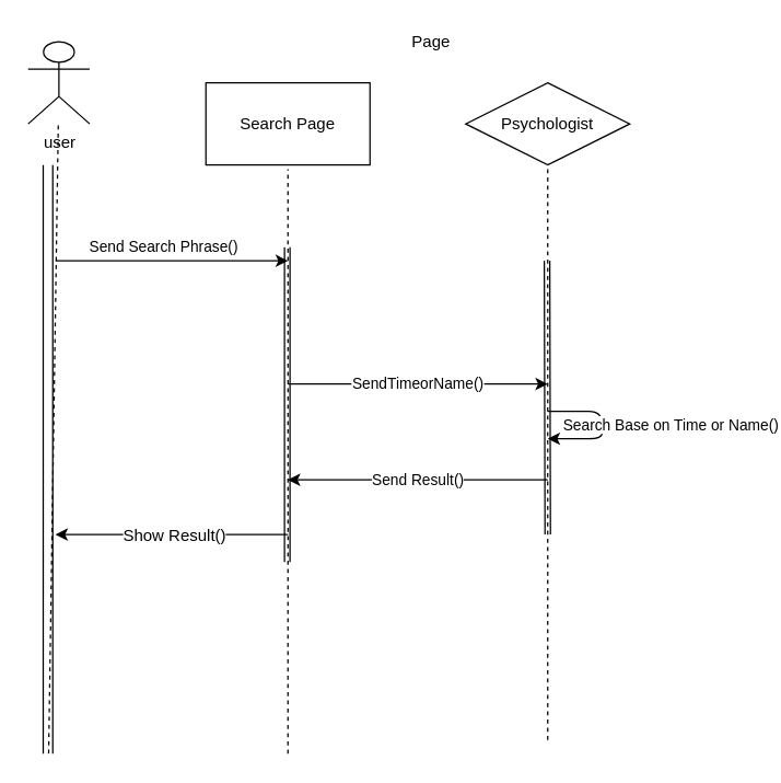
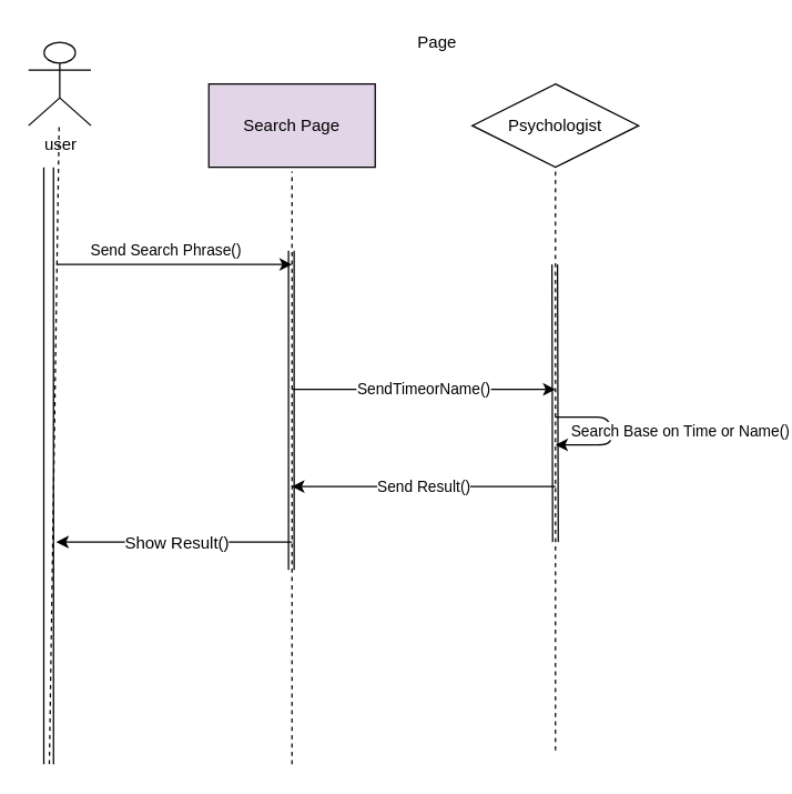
  <mxCell id="0" />
  <mxCell id="1" parent="0" />
  <mxCell id="2" value="&lt;div&gt;user&lt;/div&gt;&lt;div&gt;&lt;br&gt;&lt;/div&gt;" style="shape=umlActor;verticalLabelPosition=bottom;labelBackgroundColor=#ffffff;verticalAlign=top;html=1;outlineConnect=0;" parent="1" vertex="1"><mxGeometry x="20" y="30" width="45" height="60" as="geometry" /></mxCell>
  <mxCell id="3" value="Page" style="text;html=1;strokeColor=none;fillColor=none;align=center;verticalAlign=middle;whiteSpace=wrap;rounded=0;" parent="1" vertex="1"><mxGeometry x="295" y="20" width="40" height="20" as="geometry" /></mxCell>
- <mxCell id="4" value="Search Page" style="rounded=0;whiteSpace=wrap;html=1;" parent="1" vertex="1"><mxGeometry x="150" y="60" width="120" height="60" as="geometry" /></mxCell>
+ <mxCell id="4" value="Search Page" style="rounded=0;whiteSpace=wrap;html=1;fillColor=#e1d5e7;" parent="1" vertex="1"><mxGeometry x="150" y="60" width="120" height="60" as="geometry" /></mxCell>
  <mxCell id="5" value="" style="endArrow=none;dashed=1;html=1;" parent="1" target="2" edge="1"><mxGeometry width="50" height="50" relative="1" as="geometry"><mxPoint x="35" y="550" as="sourcePoint" /><mxPoint x="70" y="180" as="targetPoint" /></mxGeometry></mxCell>
  <mxCell id="6" value="" style="shape=link;html=1;width=7;" parent="1" edge="1"><mxGeometry width="50" height="50" relative="1" as="geometry"><mxPoint x="34.5" y="550" as="sourcePoint" /><mxPoint x="34.5" y="120" as="targetPoint" /></mxGeometry></mxCell>
  <mxCell id="7" value="" style="endArrow=none;dashed=1;html=1;" parent="1" edge="1"><mxGeometry width="50" height="50" relative="1" as="geometry"><mxPoint x="210" y="550" as="sourcePoint" /><mxPoint x="210" y="123" as="targetPoint" /></mxGeometry></mxCell>
  <mxCell id="8" value="Send Search Phrase()" style="endArrow=classic;html=1;" parent="1" edge="1"><mxGeometry x="-0.067" y="10" width="50" height="50" relative="1" as="geometry"><mxPoint x="40" y="190" as="sourcePoint" /><mxPoint x="210" y="190" as="targetPoint" /><mxPoint as="offset" /></mxGeometry></mxCell>
  <mxCell id="9" value="" style="shape=link;html=1;" parent="1" edge="1"><mxGeometry width="50" height="50" relative="1" as="geometry"><mxPoint x="209.5" y="410" as="sourcePoint" /><mxPoint x="209.5" y="180" as="targetPoint" /></mxGeometry></mxCell>
  <mxCell id="10" value="Psychologist" style="rhombus;whiteSpace=wrap;html=1;" parent="1" vertex="1"><mxGeometry x="340" y="60" width="120" height="60" as="geometry" /></mxCell>
  <mxCell id="11" value="" style="endArrow=none;dashed=1;html=1;entryX=0.5;entryY=1;entryDx=0;entryDy=0;" parent="1" target="10" edge="1"><mxGeometry width="50" height="50" relative="1" as="geometry"><mxPoint x="400" y="540" as="sourcePoint" /><mxPoint x="470" y="210" as="targetPoint" /></mxGeometry></mxCell>
  <mxCell id="12" value="" style="shape=link;html=1;" parent="1" edge="1"><mxGeometry width="50" height="50" relative="1" as="geometry"><mxPoint x="400" y="390" as="sourcePoint" /><mxPoint x="399.5" y="190" as="targetPoint" /></mxGeometry></mxCell>
  <mxCell id="13" value="" style="endArrow=classic;html=1;" parent="1" edge="1"><mxGeometry width="50" height="50" relative="1" as="geometry"><mxPoint x="210" y="390" as="sourcePoint" /><mxPoint x="40" y="390" as="targetPoint" /></mxGeometry></mxCell>
  <mxCell id="14" value="&lt;div&gt;Show Result()&lt;/div&gt;" style="text;html=1;resizable=0;points=[];align=center;verticalAlign=middle;labelBackgroundColor=#ffffff;direction=west;" parent="13" vertex="1" connectable="0"><mxGeometry x="-0.195" y="2" relative="1" as="geometry"><mxPoint x="-16" y="-2" as="offset" /></mxGeometry></mxCell>
  <mxCell id="15" value="SendTimeorName()" style="endArrow=classic;html=1;" parent="1" edge="1"><mxGeometry width="50" height="50" relative="1" as="geometry"><mxPoint x="210" y="280" as="sourcePoint" /><mxPoint x="400" y="280" as="targetPoint" /></mxGeometry></mxCell>
  <mxCell id="16" value="&lt;div&gt;Search Base on Time or Name()&lt;/div&gt;" style="endArrow=classic;html=1;" parent="1" edge="1"><mxGeometry x="0.2" y="-51" width="50" height="50" relative="1" as="geometry"><mxPoint x="400" y="300" as="sourcePoint" /><mxPoint x="400" y="320" as="targetPoint" /><Array as="points"><mxPoint x="440" y="300" /><mxPoint x="440" y="320" /></Array><mxPoint x="50" y="41" as="offset" /></mxGeometry></mxCell>
  <mxCell id="17" value="Send Result()" style="endArrow=classic;html=1;" parent="1" edge="1"><mxGeometry width="50" height="50" relative="1" as="geometry"><mxPoint x="400" y="350" as="sourcePoint" /><mxPoint x="210" y="350" as="targetPoint" /></mxGeometry></mxCell>
